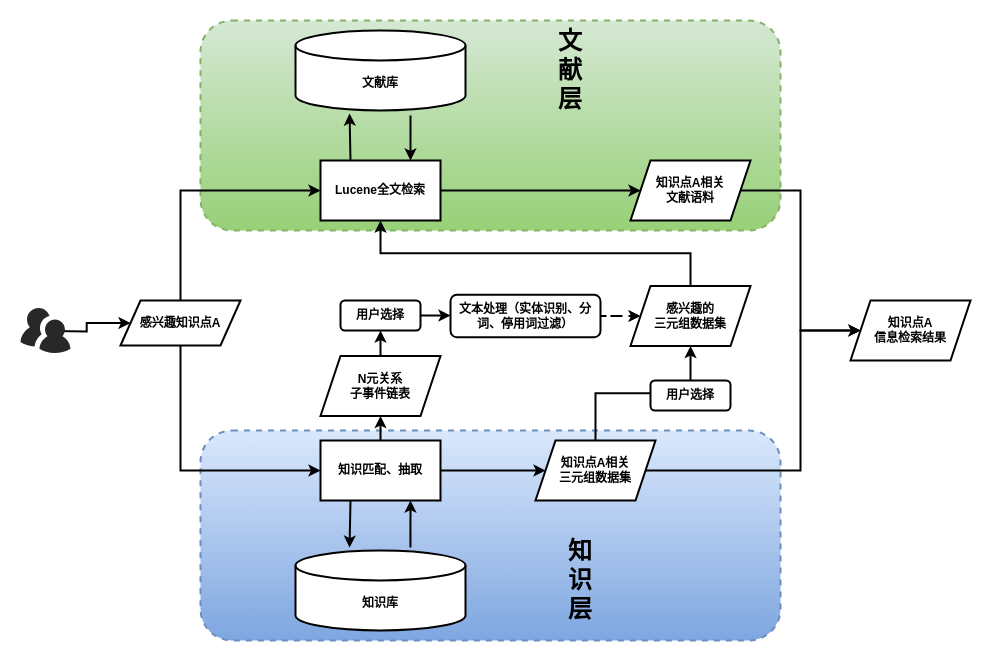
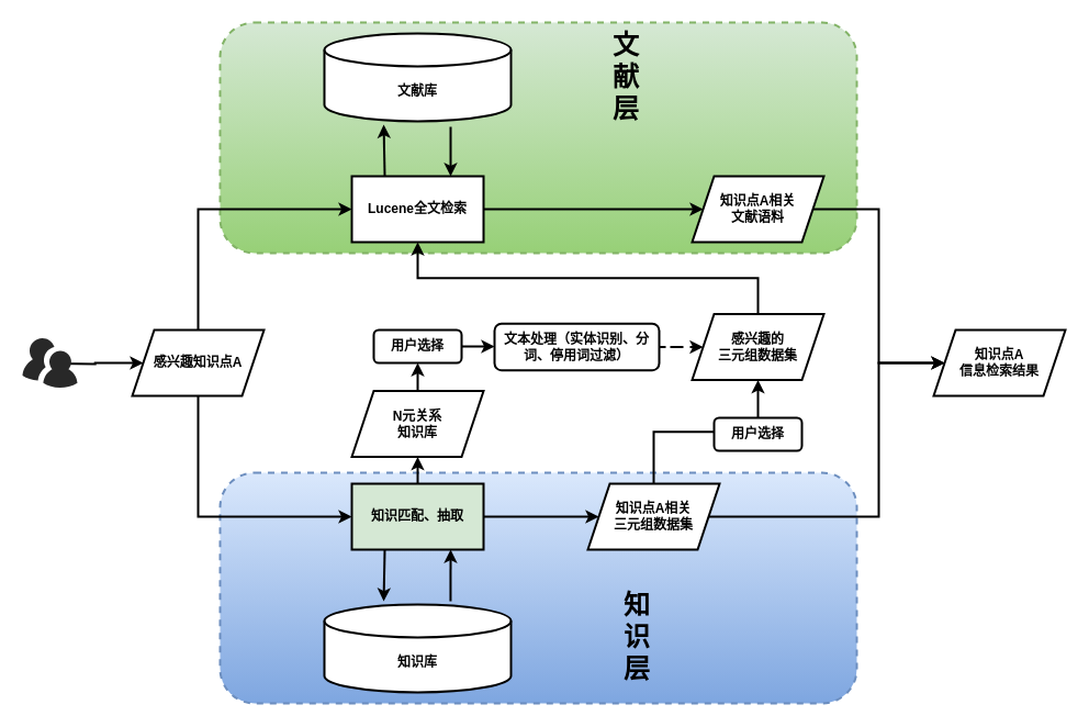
  <mxCell id="0" />
  <mxCell id="1" parent="0" />
  <mxCell id="2" value="" style="rounded=1;whiteSpace=wrap;html=1;dashed=1;fillColor=#dae8fc;strokeColor=#6c8ebf;gradientColor=#7ea6e0;strokeWidth=2;" parent="1" vertex="1"><mxGeometry x="200" y="430" width="580" height="210" as="geometry" /></mxCell>
  <mxCell id="3" value="" style="rounded=1;whiteSpace=wrap;html=1;dashed=1;fillColor=#d5e8d4;strokeColor=#82b366;gradientColor=#97d077;strokeWidth=2;" parent="1" vertex="1"><mxGeometry x="200" y="20" width="580" height="210" as="geometry" /></mxCell>
  <mxCell id="4" style="edgeStyle=orthogonalEdgeStyle;rounded=0;orthogonalLoop=1;jettySize=auto;html=1;exitX=0.5;exitY=0;exitDx=0;exitDy=0;entryX=0;entryY=0.5;entryDx=0;entryDy=0;strokeWidth=2;" parent="1" source="6" target="11" edge="1"><mxGeometry relative="1" as="geometry" /></mxCell>
  <mxCell id="5" style="edgeStyle=orthogonalEdgeStyle;rounded=0;orthogonalLoop=1;jettySize=auto;html=1;exitX=0.5;exitY=1;exitDx=0;exitDy=0;entryX=0;entryY=0.5;entryDx=0;entryDy=0;strokeWidth=2;" parent="1" source="6" target="15" edge="1"><mxGeometry relative="1" as="geometry" /></mxCell>
- <mxCell id="6" value="&lt;b&gt;感兴趣知识点A&lt;/b&gt;" style="shape=parallelogram;perimeter=parallelogramPerimeter;whiteSpace=wrap;html=1;fixedSize=1;strokeWidth=2;" parent="1" vertex="1"><mxGeometry x="120" y="300" width="120" height="45" as="geometry" /></mxCell>
+ <mxCell id="6" value="&lt;b&gt;感兴趣知识点A&lt;/b&gt;" style="shape=parallelogram;perimeter=parallelogramPerimeter;whiteSpace=wrap;html=1;fixedSize=1;strokeWidth=2;" parent="1" vertex="1"><mxGeometry x="120" y="300" width="120" height="60" as="geometry" /></mxCell>
  <mxCell id="7" style="rounded=0;orthogonalLoop=1;jettySize=auto;html=1;entryX=0.75;entryY=0;entryDx=0;entryDy=0;strokeWidth=2;" parent="1" target="11" edge="1"><mxGeometry relative="1" as="geometry"><mxPoint x="410" y="115" as="sourcePoint" /></mxGeometry></mxCell>
  <mxCell id="8" value="&lt;b&gt;文献库&lt;/b&gt;" style="shape=cylinder3;whiteSpace=wrap;html=1;boundedLbl=1;backgroundOutline=1;size=15;strokeWidth=2;" parent="1" vertex="1"><mxGeometry x="295" y="30" width="170" height="80" as="geometry" /></mxCell>
  <mxCell id="9" style="rounded=0;orthogonalLoop=1;jettySize=auto;html=1;exitX=0.25;exitY=0;exitDx=0;exitDy=0;entryX=0.318;entryY=1.038;entryDx=0;entryDy=0;entryPerimeter=0;strokeWidth=2;" parent="1" source="11" target="8" edge="1"><mxGeometry relative="1" as="geometry"><mxPoint x="350" y="120" as="targetPoint" /></mxGeometry></mxCell>
  <mxCell id="10" style="edgeStyle=orthogonalEdgeStyle;rounded=0;orthogonalLoop=1;jettySize=auto;html=1;exitX=1;exitY=0.5;exitDx=0;exitDy=0;entryX=0;entryY=0.5;entryDx=0;entryDy=0;strokeWidth=2;" parent="1" source="11" target="21" edge="1"><mxGeometry relative="1" as="geometry" /></mxCell>
  <mxCell id="11" value="&lt;b&gt;Lucene全文检索&lt;/b&gt;" style="rounded=0;whiteSpace=wrap;html=1;strokeWidth=2;" parent="1" vertex="1"><mxGeometry x="320" y="160" width="120" height="60" as="geometry" /></mxCell>
  <mxCell id="12" style="rounded=0;orthogonalLoop=1;jettySize=auto;html=1;exitX=0.25;exitY=1;exitDx=0;exitDy=0;entryX=0.318;entryY=-0.037;entryDx=0;entryDy=0;entryPerimeter=0;strokeWidth=2;" parent="1" source="15" target="26" edge="1"><mxGeometry relative="1" as="geometry"><mxPoint x="280" y="550" as="targetPoint" /></mxGeometry></mxCell>
  <mxCell id="13" style="edgeStyle=orthogonalEdgeStyle;rounded=0;orthogonalLoop=1;jettySize=auto;html=1;exitX=0.5;exitY=0;exitDx=0;exitDy=0;entryX=0.5;entryY=1;entryDx=0;entryDy=0;strokeWidth=2;" parent="1" source="15" target="23" edge="1"><mxGeometry relative="1" as="geometry" /></mxCell>
  <mxCell id="14" style="edgeStyle=orthogonalEdgeStyle;rounded=0;orthogonalLoop=1;jettySize=auto;html=1;exitX=1;exitY=0.5;exitDx=0;exitDy=0;entryX=0;entryY=0.5;entryDx=0;entryDy=0;strokeWidth=2;" parent="1" source="15" target="19" edge="1"><mxGeometry relative="1" as="geometry" /></mxCell>
- <mxCell id="15" value="&lt;b&gt;知识匹配、抽取&lt;/b&gt;" style="rounded=0;whiteSpace=wrap;html=1;strokeWidth=2;" parent="1" vertex="1"><mxGeometry x="320" y="440" width="120" height="60" as="geometry" /></mxCell>
+ <mxCell id="15" value="&lt;b&gt;知识匹配、抽取&lt;/b&gt;" style="rounded=0;whiteSpace=wrap;html=1;strokeWidth=2;fillColor=#d5e8d4;" parent="1" vertex="1"><mxGeometry x="320" y="440" width="120" height="60" as="geometry" /></mxCell>
  <mxCell id="16" style="rounded=0;orthogonalLoop=1;jettySize=auto;html=1;entryX=0.75;entryY=1;entryDx=0;entryDy=0;exitX=0.676;exitY=-0.037;exitDx=0;exitDy=0;exitPerimeter=0;strokeWidth=2;" parent="1" source="26" target="15" edge="1"><mxGeometry relative="1" as="geometry"><mxPoint x="410" y="540" as="sourcePoint" /></mxGeometry></mxCell>
  <mxCell id="17" style="edgeStyle=orthogonalEdgeStyle;rounded=0;orthogonalLoop=1;jettySize=auto;html=1;exitX=0.5;exitY=0;exitDx=0;exitDy=0;entryX=0.5;entryY=1;entryDx=0;entryDy=0;strokeWidth=2;" parent="1" source="19" target="25" edge="1"><mxGeometry relative="1" as="geometry" /></mxCell>
  <mxCell id="18" style="edgeStyle=orthogonalEdgeStyle;rounded=0;orthogonalLoop=1;jettySize=auto;html=1;exitX=1;exitY=0.5;exitDx=0;exitDy=0;entryX=0;entryY=0.5;entryDx=0;entryDy=0;strokeWidth=2;" parent="1" source="19" target="27" edge="1"><mxGeometry relative="1" as="geometry"><Array as="points"><mxPoint x="800" y="470" /><mxPoint x="800" y="330" /></Array></mxGeometry></mxCell>
  <mxCell id="19" value="&lt;b&gt;知识点A相关&lt;br&gt;三元组数据集&lt;/b&gt;" style="shape=parallelogram;perimeter=parallelogramPerimeter;whiteSpace=wrap;html=1;fixedSize=1;strokeWidth=2;" parent="1" vertex="1"><mxGeometry x="535" y="440" width="120" height="60" as="geometry" /></mxCell>
  <mxCell id="20" style="edgeStyle=orthogonalEdgeStyle;rounded=0;orthogonalLoop=1;jettySize=auto;html=1;exitX=1;exitY=0.5;exitDx=0;exitDy=0;entryX=0;entryY=0.5;entryDx=0;entryDy=0;strokeWidth=2;" parent="1" source="21" target="27" edge="1"><mxGeometry relative="1" as="geometry"><Array as="points"><mxPoint x="800" y="190" /><mxPoint x="800" y="330" /></Array></mxGeometry></mxCell>
  <mxCell id="21" value="&lt;b&gt;知识点A相关&lt;br&gt;文献语料&lt;/b&gt;" style="shape=parallelogram;perimeter=parallelogramPerimeter;whiteSpace=wrap;html=1;fixedSize=1;strokeWidth=2;" parent="1" vertex="1"><mxGeometry x="630" y="160" width="120" height="60" as="geometry" /></mxCell>
  <mxCell id="22" style="edgeStyle=orthogonalEdgeStyle;rounded=0;orthogonalLoop=1;jettySize=auto;html=1;exitX=0.5;exitY=0;exitDx=0;exitDy=0;strokeWidth=2;" parent="1" source="23" target="34" edge="1"><mxGeometry relative="1" as="geometry" /></mxCell>
- <mxCell id="23" value="&lt;b&gt;N元关系&lt;br&gt;子事件链表&lt;/b&gt;" style="shape=parallelogram;perimeter=parallelogramPerimeter;whiteSpace=wrap;html=1;fixedSize=1;strokeWidth=2;" parent="1" vertex="1"><mxGeometry x="320" y="355.5" width="120" height="60" as="geometry" /></mxCell>
+ <mxCell id="23" value="&lt;b&gt;N元关系&lt;br&gt;知识库&lt;/b&gt;" style="shape=parallelogram;perimeter=parallelogramPerimeter;whiteSpace=wrap;html=1;fixedSize=1;strokeWidth=2;" parent="1" vertex="1"><mxGeometry x="320" y="355.5" width="120" height="60" as="geometry" /></mxCell>
  <mxCell id="24" style="edgeStyle=orthogonalEdgeStyle;rounded=0;orthogonalLoop=1;jettySize=auto;html=1;exitX=0.5;exitY=0;exitDx=0;exitDy=0;strokeWidth=2;" parent="1" source="25" target="11" edge="1"><mxGeometry relative="1" as="geometry" /></mxCell>
  <mxCell id="25" value="&lt;b&gt;感兴趣的&lt;br&gt;三元组数据集&lt;/b&gt;" style="shape=parallelogram;perimeter=parallelogramPerimeter;whiteSpace=wrap;html=1;fixedSize=1;strokeWidth=2;" parent="1" vertex="1"><mxGeometry x="630" y="285.5" width="120" height="60" as="geometry" /></mxCell>
  <mxCell id="26" value="&lt;b&gt;知识库&lt;/b&gt;" style="shape=cylinder3;whiteSpace=wrap;html=1;boundedLbl=1;backgroundOutline=1;size=15;strokeWidth=2;" parent="1" vertex="1"><mxGeometry x="295" y="550" width="170" height="80" as="geometry" /></mxCell>
  <mxCell id="27" value="&lt;b&gt;知识点A&lt;br&gt;信息检索结果&lt;/b&gt;" style="shape=parallelogram;perimeter=parallelogramPerimeter;whiteSpace=wrap;html=1;fixedSize=1;strokeWidth=2;" parent="1" vertex="1"><mxGeometry x="850" y="300" width="120" height="60" as="geometry" /></mxCell>
  <mxCell id="28" value="&lt;h1&gt;文献层&lt;/h1&gt;" style="text;html=1;strokeColor=none;fillColor=none;align=center;verticalAlign=middle;whiteSpace=wrap;rounded=0;dashed=1;strokeWidth=2;" parent="1" vertex="1"><mxGeometry x="550" y="60" width="40" height="20" as="geometry" /></mxCell>
  <mxCell id="29" value="&lt;h1&gt;知识层&lt;/h1&gt;" style="text;html=1;strokeColor=none;fillColor=none;align=center;verticalAlign=middle;whiteSpace=wrap;rounded=0;dashed=1;strokeWidth=2;" parent="1" vertex="1"><mxGeometry x="560" y="570" width="40" height="20" as="geometry" /></mxCell>
  <mxCell id="30" style="edgeStyle=orthogonalEdgeStyle;rounded=0;orthogonalLoop=1;jettySize=auto;html=1;exitX=0.87;exitY=0.65;exitDx=0;exitDy=0;exitPerimeter=0;strokeWidth=2;" parent="1" target="6" edge="1"><mxGeometry relative="1" as="geometry"><mxPoint x="51.325" y="330.5" as="sourcePoint" /></mxGeometry></mxCell>
  <mxCell id="31" value="" style="verticalLabelPosition=bottom;html=1;fillColor=#282828;strokeColor=none;verticalAlign=top;pointerEvents=1;align=center;shape=mxgraph.cisco_safe.people_places_things_icons.icon9;dashed=1;strokeWidth=2;" parent="1" vertex="1"><mxGeometry x="20" y="307.5" width="50" height="45" as="geometry" /></mxCell>
  <mxCell id="32" value="&lt;b&gt;用户选择&lt;/b&gt;" style="rounded=1;whiteSpace=wrap;html=1;strokeWidth=2;" parent="1" vertex="1"><mxGeometry x="650" y="380" width="80" height="30" as="geometry" /></mxCell>
  <mxCell id="33" style="edgeStyle=orthogonalEdgeStyle;rounded=0;orthogonalLoop=1;jettySize=auto;html=1;exitX=1;exitY=0.5;exitDx=0;exitDy=0;entryX=0;entryY=0.5;entryDx=0;entryDy=0;strokeWidth=2;" parent="1" source="34" target="36" edge="1"><mxGeometry relative="1" as="geometry" /></mxCell>
  <mxCell id="34" value="&lt;b&gt;用户选择&lt;/b&gt;" style="rounded=1;whiteSpace=wrap;html=1;strokeWidth=2;" parent="1" vertex="1"><mxGeometry x="340" y="300" width="80" height="30" as="geometry" /></mxCell>
  <mxCell id="35" style="edgeStyle=orthogonalEdgeStyle;rounded=0;orthogonalLoop=1;jettySize=auto;html=1;exitX=1;exitY=0.5;exitDx=0;exitDy=0;strokeWidth=2;dashed=1;" parent="1" source="36" target="25" edge="1"><mxGeometry relative="1" as="geometry" /></mxCell>
  <mxCell id="36" value="&lt;b&gt;文本处理（实体识别、分词、停用词过滤）&lt;/b&gt;" style="rounded=1;whiteSpace=wrap;html=1;strokeWidth=2;" parent="1" vertex="1"><mxGeometry x="450" y="294.25" width="150" height="42.5" as="geometry" /></mxCell>
